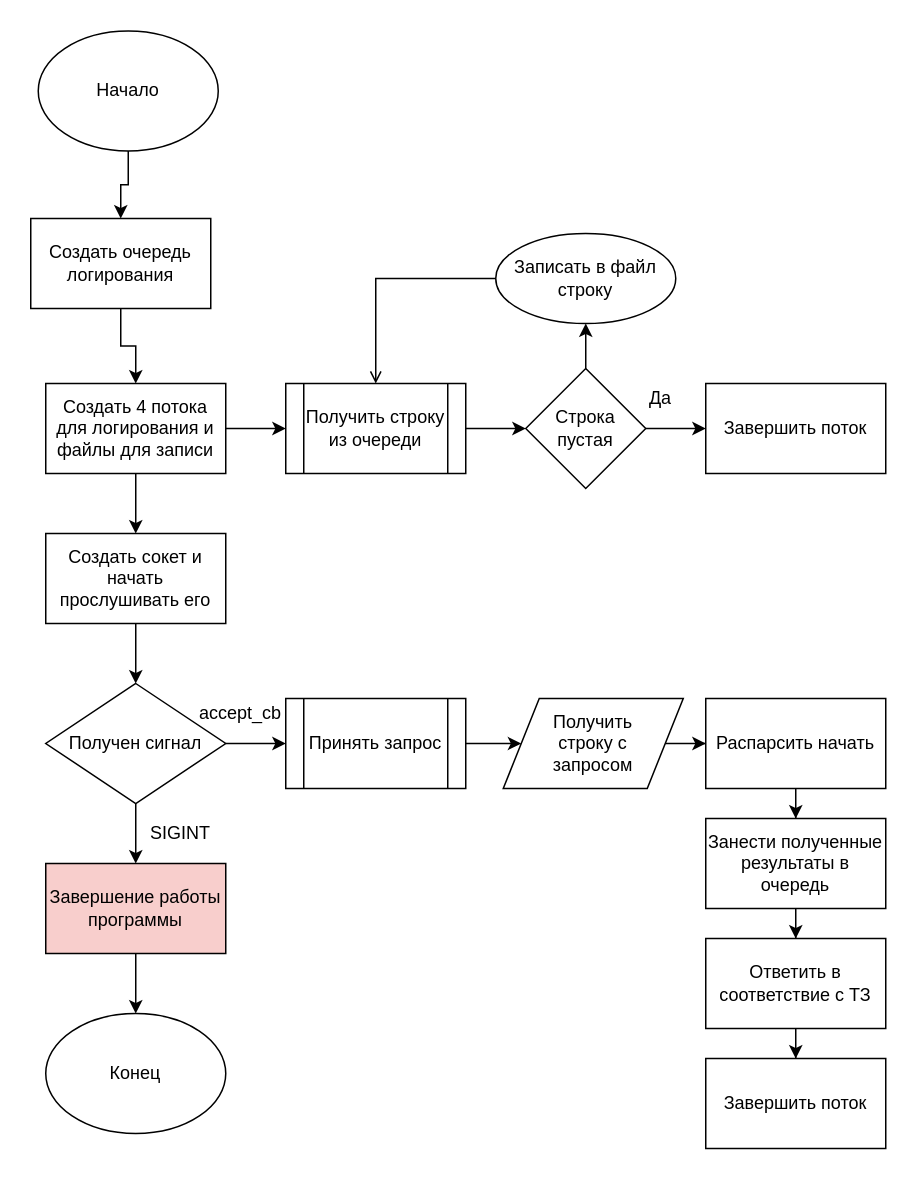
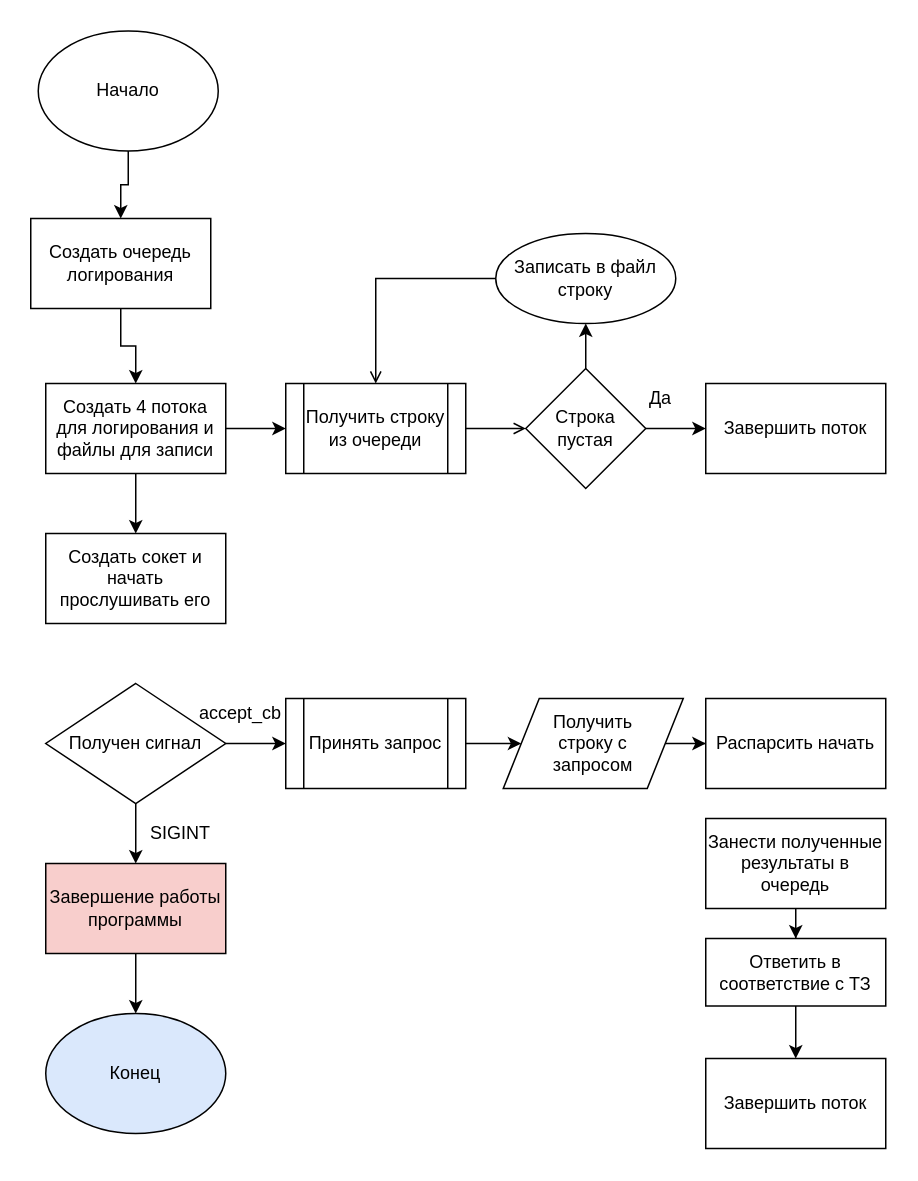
  <mxCell id="0" />
  <mxCell id="1" parent="0" />
  <mxCell id="2" value="" style="edgeStyle=orthogonalEdgeStyle;rounded=0;orthogonalLoop=1;jettySize=auto;html=1;" edge="1" parent="1" source="3" target="8"><mxGeometry relative="1" as="geometry" /></mxCell>
  <mxCell id="3" value="Создать очередь логирования" style="rounded=0;whiteSpace=wrap;html=1;" vertex="1" parent="1"><mxGeometry x="20" y="145" width="120" height="60" as="geometry" /></mxCell>
  <mxCell id="4" value="" style="edgeStyle=orthogonalEdgeStyle;rounded=0;orthogonalLoop=1;jettySize=auto;html=1;" edge="1" parent="1" source="5" target="3"><mxGeometry relative="1" as="geometry" /></mxCell>
  <mxCell id="5" value="Начало" style="ellipse;whiteSpace=wrap;html=1;" vertex="1" parent="1"><mxGeometry x="25" y="20" width="120" height="80" as="geometry" /></mxCell>
  <mxCell id="6" value="" style="edgeStyle=orthogonalEdgeStyle;rounded=0;orthogonalLoop=1;jettySize=auto;html=1;" edge="1" parent="1" source="8" target="10"><mxGeometry relative="1" as="geometry" /></mxCell>
  <mxCell id="7" value="" style="edgeStyle=orthogonalEdgeStyle;rounded=0;orthogonalLoop=1;jettySize=auto;html=1;" edge="1" parent="1" source="8" target="30"><mxGeometry relative="1" as="geometry" /></mxCell>
  <mxCell id="8" value="Создать 4 потока для логирования и файлы для записи" style="rounded=0;whiteSpace=wrap;html=1;" vertex="1" parent="1"><mxGeometry x="30" y="255" width="120" height="60" as="geometry" /></mxCell>
- <mxCell id="9" value="" style="edgeStyle=orthogonalEdgeStyle;rounded=0;orthogonalLoop=1;jettySize=auto;html=1;" edge="1" parent="1" source="10" target="13"><mxGeometry relative="1" as="geometry" /></mxCell>
  <mxCell id="10" value="Создать сокет и начать прослушивать его" style="rounded=0;whiteSpace=wrap;html=1;" vertex="1" parent="1"><mxGeometry x="30" y="355" width="120" height="60" as="geometry" /></mxCell>
  <mxCell id="11" value="" style="edgeStyle=orthogonalEdgeStyle;rounded=0;orthogonalLoop=1;jettySize=auto;html=1;" edge="1" parent="1" source="13" target="16"><mxGeometry relative="1" as="geometry" /></mxCell>
  <mxCell id="12" value="" style="edgeStyle=orthogonalEdgeStyle;rounded=0;orthogonalLoop=1;jettySize=auto;html=1;" edge="1" parent="1" source="13" target="19"><mxGeometry relative="1" as="geometry" /></mxCell>
  <mxCell id="13" value="Получен сигнал" style="rhombus;whiteSpace=wrap;html=1;" vertex="1" parent="1"><mxGeometry x="30" y="455" width="120" height="80" as="geometry" /></mxCell>
- <mxCell id="14" value="Конец" style="ellipse;whiteSpace=wrap;html=1;" vertex="1" parent="1"><mxGeometry x="30" y="675" width="120" height="80" as="geometry" /></mxCell>
+ <mxCell id="14" value="Конец" style="ellipse;whiteSpace=wrap;html=1;fillColor=#dae8fc;" vertex="1" parent="1"><mxGeometry x="30" y="675" width="120" height="80" as="geometry" /></mxCell>
  <mxCell id="15" value="" style="edgeStyle=orthogonalEdgeStyle;rounded=0;orthogonalLoop=1;jettySize=auto;html=1;" edge="1" parent="1" source="16" target="14"><mxGeometry relative="1" as="geometry" /></mxCell>
  <mxCell id="16" value="Завершение работы программы" style="rounded=0;whiteSpace=wrap;html=1;fillColor=#f8cecc;" vertex="1" parent="1"><mxGeometry x="30" y="575" width="120" height="60" as="geometry" /></mxCell>
  <mxCell id="17" value="SIGINT" style="text;html=1;strokeColor=none;fillColor=none;align=center;verticalAlign=middle;whiteSpace=wrap;rounded=0;" vertex="1" parent="1"><mxGeometry x="100" y="545" width="40" height="20" as="geometry" /></mxCell>
  <mxCell id="18" value="" style="edgeStyle=orthogonalEdgeStyle;rounded=0;orthogonalLoop=1;jettySize=auto;html=1;" edge="1" parent="1" source="19" target="22"><mxGeometry relative="1" as="geometry" /></mxCell>
  <mxCell id="19" value="Принять запрос" style="shape=process;whiteSpace=wrap;html=1;backgroundOutline=1;" vertex="1" parent="1"><mxGeometry x="190" y="465" width="120" height="60" as="geometry" /></mxCell>
  <mxCell id="20" value="accept_cb" style="text;html=1;strokeColor=none;fillColor=none;align=center;verticalAlign=middle;whiteSpace=wrap;rounded=0;" vertex="1" parent="1"><mxGeometry x="140" y="465" width="40" height="20" as="geometry" /></mxCell>
  <mxCell id="21" value="" style="edgeStyle=orthogonalEdgeStyle;rounded=0;orthogonalLoop=1;jettySize=auto;html=1;" edge="1" parent="1" source="22" target="24"><mxGeometry relative="1" as="geometry" /></mxCell>
  <mxCell id="22" value="&lt;div&gt;Получить &lt;br&gt;&lt;/div&gt;&lt;div&gt;строку с &lt;br&gt;&lt;/div&gt;&lt;div&gt;запросом&lt;/div&gt;" style="shape=parallelogram;perimeter=parallelogramPerimeter;whiteSpace=wrap;html=1;" vertex="1" parent="1"><mxGeometry x="335" y="465" width="120" height="60" as="geometry" /></mxCell>
- <mxCell id="23" value="" style="edgeStyle=orthogonalEdgeStyle;rounded=0;orthogonalLoop=1;jettySize=auto;html=1;" edge="1" parent="1" source="24" target="26"><mxGeometry relative="1" as="geometry" /></mxCell>
  <mxCell id="24" value="Распарсить начать" style="rounded=0;whiteSpace=wrap;html=1;" vertex="1" parent="1"><mxGeometry x="470" y="465" width="120" height="60" as="geometry" /></mxCell>
  <mxCell id="25" value="" style="edgeStyle=orthogonalEdgeStyle;rounded=0;orthogonalLoop=1;jettySize=auto;html=1;" edge="1" parent="1" source="26" target="28"><mxGeometry relative="1" as="geometry" /></mxCell>
  <mxCell id="26" value="Занести полученные результаты в очередь" style="rounded=0;whiteSpace=wrap;html=1;" vertex="1" parent="1"><mxGeometry x="470" y="545" width="120" height="60" as="geometry" /></mxCell>
  <mxCell id="27" value="" style="edgeStyle=orthogonalEdgeStyle;rounded=0;orthogonalLoop=1;jettySize=auto;html=1;" edge="1" parent="1" source="28" target="38"><mxGeometry relative="1" as="geometry" /></mxCell>
- <mxCell id="28" value="&lt;div&gt;Ответить в соответствие с ТЗ&lt;br&gt;&lt;/div&gt;" style="rounded=0;whiteSpace=wrap;html=1;" vertex="1" parent="1"><mxGeometry x="470" y="625" width="120" height="60" as="geometry" /></mxCell>
- <mxCell id="29" value="" style="edgeStyle=orthogonalEdgeStyle;rounded=0;orthogonalLoop=1;jettySize=auto;html=1;" edge="1" parent="1" source="30" target="35"><mxGeometry relative="1" as="geometry" /></mxCell>
+ <mxCell id="28" value="&lt;div&gt;Ответить в соответствие с ТЗ&lt;br&gt;&lt;/div&gt;" style="rounded=0;whiteSpace=wrap;html=1;" vertex="1" parent="1"><mxGeometry x="470" y="625" width="120" height="45" as="geometry" /></mxCell>
+ <mxCell id="29" value="" style="edgeStyle=orthogonalEdgeStyle;rounded=0;orthogonalLoop=1;jettySize=auto;html=1;endArrow=open;" edge="1" parent="1" source="30" target="35"><mxGeometry relative="1" as="geometry" /></mxCell>
  <mxCell id="30" value="Получить строку из очереди" style="shape=process;whiteSpace=wrap;html=1;backgroundOutline=1;" vertex="1" parent="1"><mxGeometry x="190" y="255" width="120" height="60" as="geometry" /></mxCell>
  <mxCell id="31" value="" style="edgeStyle=orthogonalEdgeStyle;rounded=0;orthogonalLoop=1;jettySize=auto;html=1;entryX=0.5;entryY=0;entryDx=0;entryDy=0;endArrow=open;" edge="1" parent="1" source="32" target="30"><mxGeometry relative="1" as="geometry"><mxPoint x="250" y="185" as="targetPoint" /></mxGeometry></mxCell>
  <mxCell id="32" value="Записать в файл строку" style="ellipse;whiteSpace=wrap;html=1;" vertex="1" parent="1"><mxGeometry x="330" y="155" width="120" height="60" as="geometry" /></mxCell>
  <mxCell id="33" value="" style="edgeStyle=orthogonalEdgeStyle;rounded=0;orthogonalLoop=1;jettySize=auto;html=1;" edge="1" parent="1" source="35" target="32"><mxGeometry relative="1" as="geometry" /></mxCell>
  <mxCell id="34" value="" style="edgeStyle=orthogonalEdgeStyle;rounded=0;orthogonalLoop=1;jettySize=auto;html=1;" edge="1" parent="1" source="35" target="36"><mxGeometry relative="1" as="geometry" /></mxCell>
  <mxCell id="35" value="&lt;div&gt;Строка&lt;/div&gt;&lt;div&gt;пустая&lt;br&gt;&lt;/div&gt;" style="rhombus;whiteSpace=wrap;html=1;" vertex="1" parent="1"><mxGeometry x="350" y="245" width="80" height="80" as="geometry" /></mxCell>
  <mxCell id="36" value="Завершить поток" style="rounded=0;whiteSpace=wrap;html=1;" vertex="1" parent="1"><mxGeometry x="470" y="255" width="120" height="60" as="geometry" /></mxCell>
  <mxCell id="37" value="Да" style="text;html=1;strokeColor=none;fillColor=none;align=center;verticalAlign=middle;whiteSpace=wrap;rounded=0;" vertex="1" parent="1"><mxGeometry x="420" y="255" width="40" height="20" as="geometry" /></mxCell>
  <mxCell id="38" value="Завершить поток" style="rounded=0;whiteSpace=wrap;html=1;" vertex="1" parent="1"><mxGeometry x="470" y="705" width="120" height="60" as="geometry" /></mxCell>
